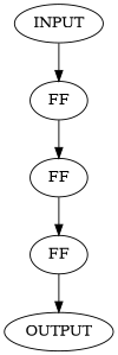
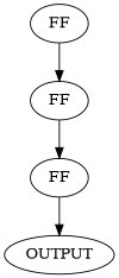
  digraph {
-   n1 [label=INPUT]
    n2 [label=FF]
    n3 [label=FF]
    n4 [label=FF]
    n5 [label=OUTPUT]
-   n1 -> n2
    n2 -> n3
    n3 -> n4
    n4 -> n5
  }
